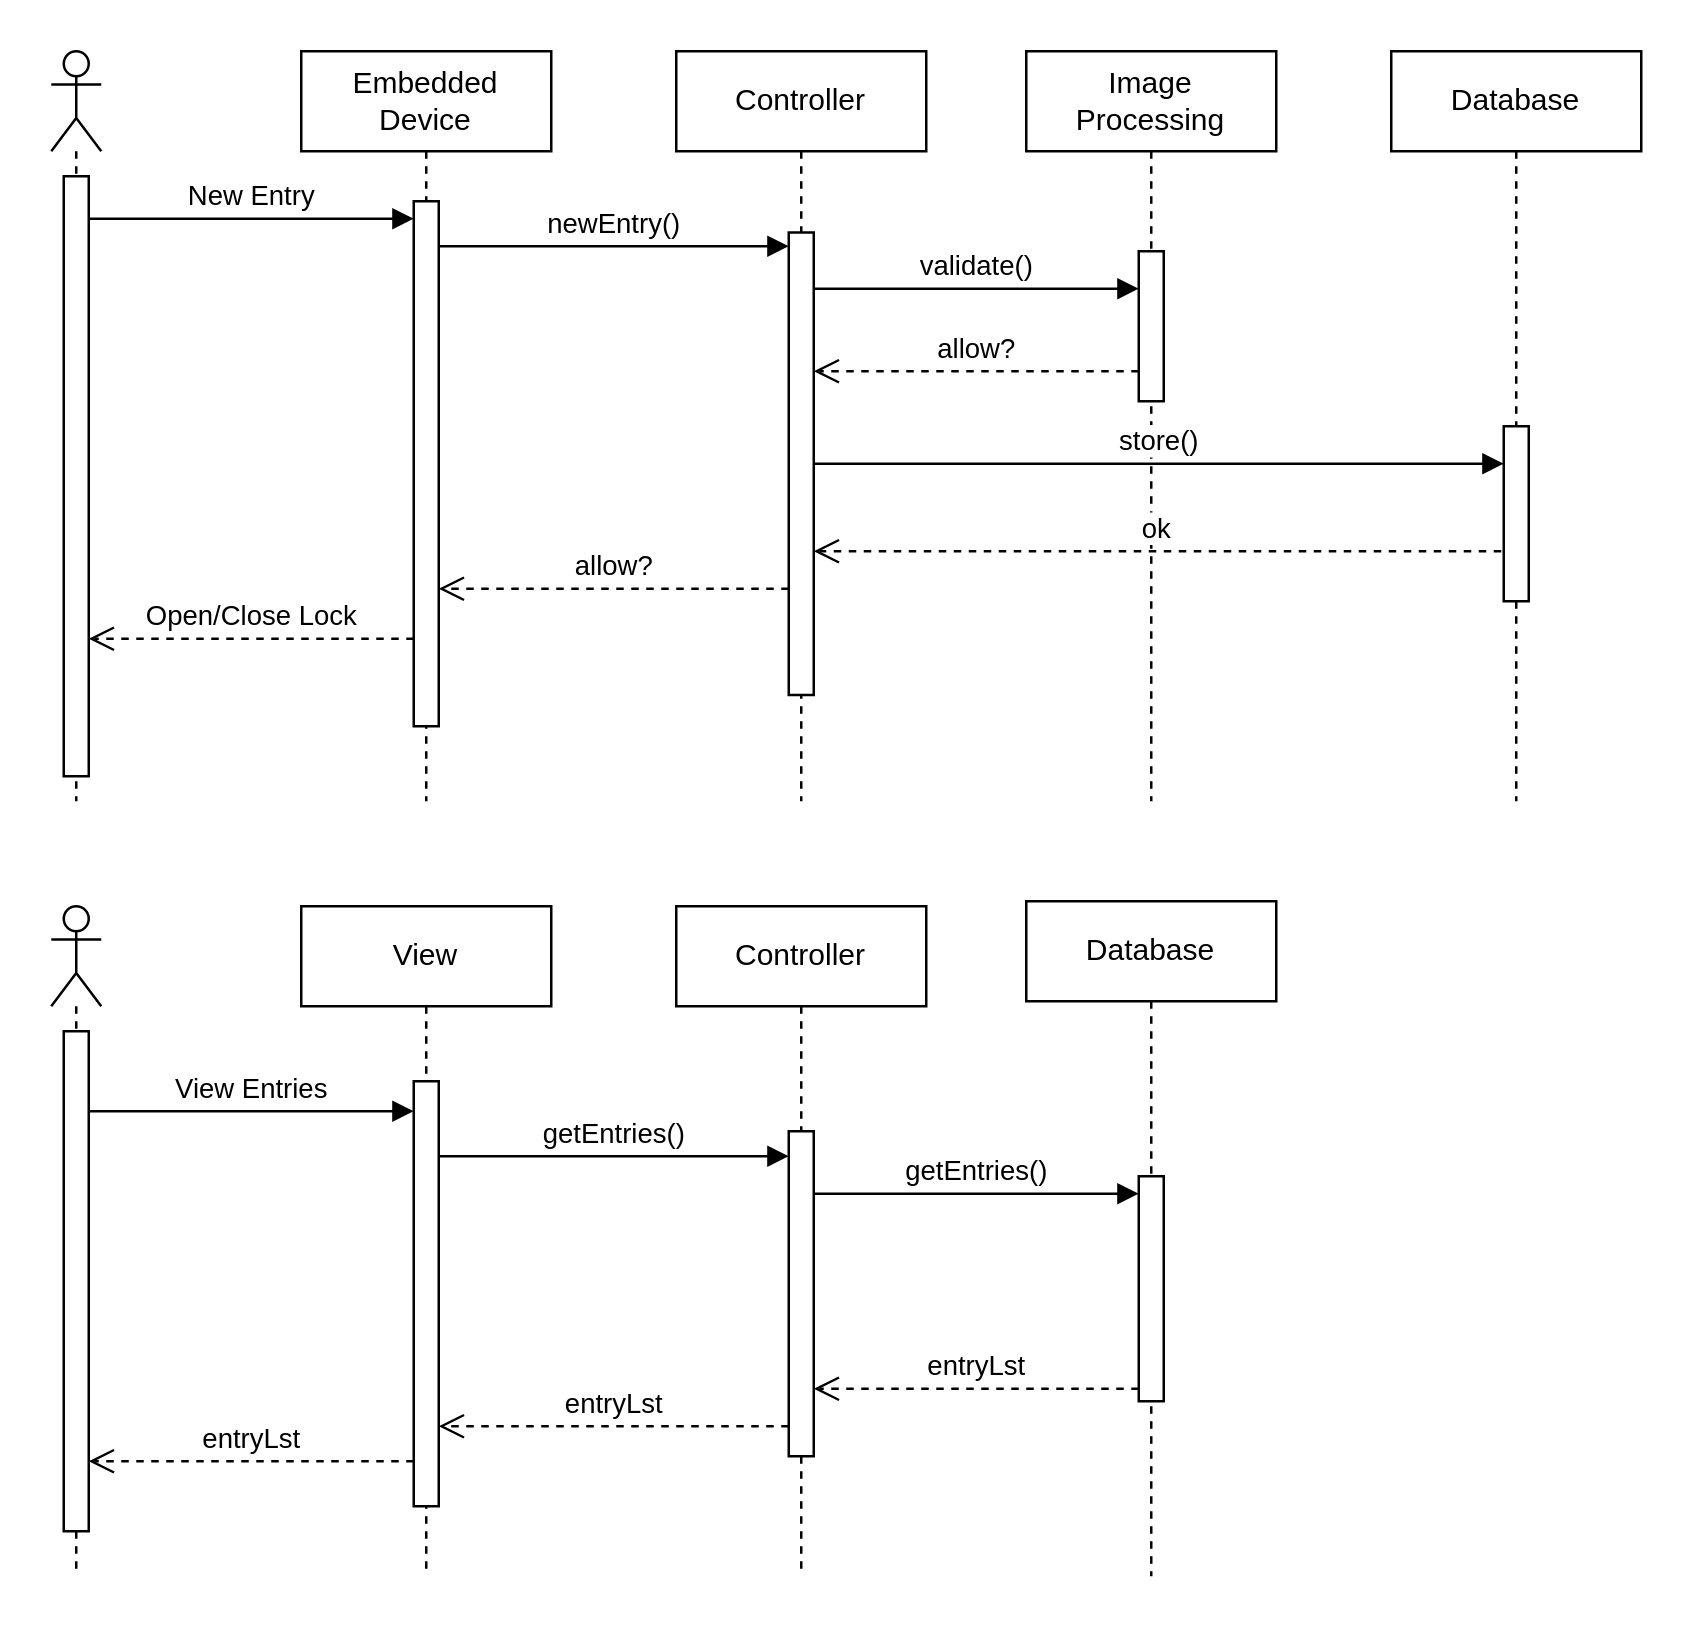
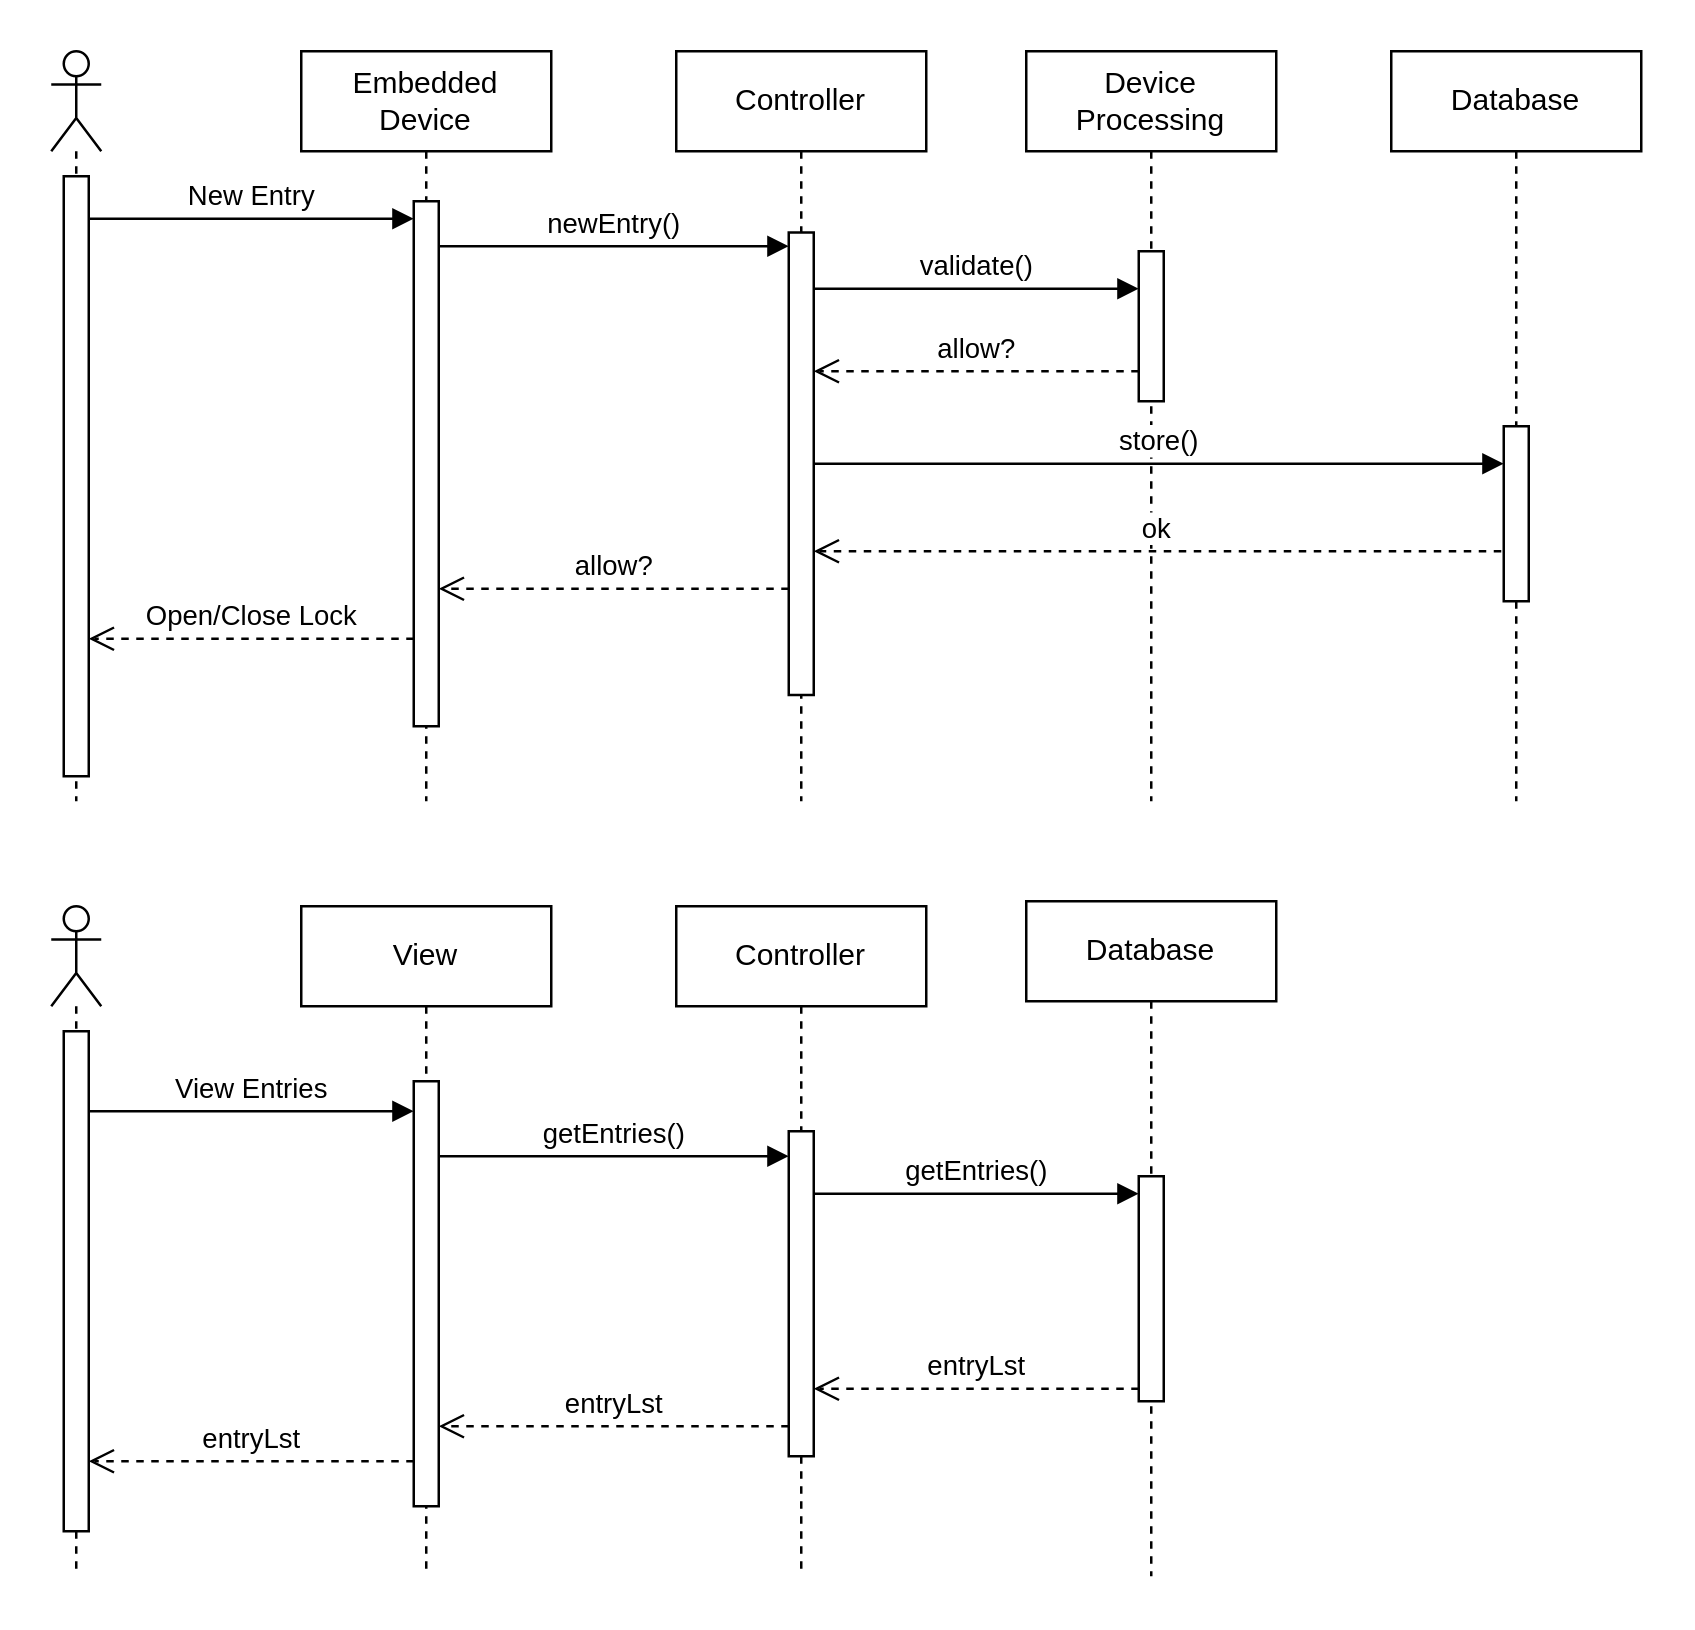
  <mxCell id="0" />
  <mxCell id="1" parent="0" />
  <mxCell id="2" value="Embedded&lt;br&gt;Device" style="shape=umlLifeline;perimeter=lifelinePerimeter;whiteSpace=wrap;html=1;container=1;dropTarget=0;collapsible=0;recursiveResize=0;outlineConnect=0;portConstraint=eastwest;newEdgeStyle={&quot;curved&quot;:0,&quot;rounded&quot;:0};" vertex="1" parent="1"><mxGeometry x="120" y="20" width="100" height="300" as="geometry" /></mxCell>
  <mxCell id="3" value="" style="html=1;points=[[0,0,0,0,5],[0,1,0,0,-5],[1,0,0,0,5],[1,1,0,0,-5]];perimeter=orthogonalPerimeter;outlineConnect=0;targetShapes=umlLifeline;portConstraint=eastwest;newEdgeStyle={&quot;curved&quot;:0,&quot;rounded&quot;:0};" vertex="1" parent="2"><mxGeometry x="45" y="60" width="10" height="210" as="geometry" /></mxCell>
  <mxCell id="4" value="Database" style="shape=umlLifeline;perimeter=lifelinePerimeter;whiteSpace=wrap;html=1;container=1;dropTarget=0;collapsible=0;recursiveResize=0;outlineConnect=0;portConstraint=eastwest;newEdgeStyle={&quot;curved&quot;:0,&quot;rounded&quot;:0};" vertex="1" parent="1"><mxGeometry x="556" y="20" width="100" height="300" as="geometry" /></mxCell>
  <mxCell id="5" value="" style="html=1;points=[[0,0,0,0,5],[0,1,0,0,-5],[1,0,0,0,5],[1,1,0,0,-5]];perimeter=orthogonalPerimeter;outlineConnect=0;targetShapes=umlLifeline;portConstraint=eastwest;newEdgeStyle={&quot;curved&quot;:0,&quot;rounded&quot;:0};" vertex="1" parent="4"><mxGeometry x="45" y="150" width="10" height="70" as="geometry" /></mxCell>
  <mxCell id="6" value="Controller" style="shape=umlLifeline;perimeter=lifelinePerimeter;whiteSpace=wrap;html=1;container=1;dropTarget=0;collapsible=0;recursiveResize=0;outlineConnect=0;portConstraint=eastwest;newEdgeStyle={&quot;curved&quot;:0,&quot;rounded&quot;:0};" vertex="1" parent="1"><mxGeometry x="270" y="20" width="100" height="300" as="geometry" /></mxCell>
  <mxCell id="7" value="" style="html=1;points=[[0,0,0,0,5],[0,1,0,0,-5],[1,0,0,0,5],[1,1,0,0,-5]];perimeter=orthogonalPerimeter;outlineConnect=0;targetShapes=umlLifeline;portConstraint=eastwest;newEdgeStyle={&quot;curved&quot;:0,&quot;rounded&quot;:0};" vertex="1" parent="6"><mxGeometry x="45" y="72.5" width="10" height="185" as="geometry" /></mxCell>
- <mxCell id="8" value="Image&lt;br&gt;Processing" style="shape=umlLifeline;perimeter=lifelinePerimeter;whiteSpace=wrap;html=1;container=1;dropTarget=0;collapsible=0;recursiveResize=0;outlineConnect=0;portConstraint=eastwest;newEdgeStyle={&quot;curved&quot;:0,&quot;rounded&quot;:0};" vertex="1" parent="1"><mxGeometry x="410" y="20" width="100" height="300" as="geometry" /></mxCell>
+ <mxCell id="8" value="Device&lt;br&gt;Processing" style="shape=umlLifeline;perimeter=lifelinePerimeter;whiteSpace=wrap;html=1;container=1;dropTarget=0;collapsible=0;recursiveResize=0;outlineConnect=0;portConstraint=eastwest;newEdgeStyle={&quot;curved&quot;:0,&quot;rounded&quot;:0};" vertex="1" parent="1"><mxGeometry x="410" y="20" width="100" height="300" as="geometry" /></mxCell>
  <mxCell id="9" value="" style="html=1;points=[[0,0,0,0,5],[0,1,0,0,-5],[1,0,0,0,5],[1,1,0,0,-5]];perimeter=orthogonalPerimeter;outlineConnect=0;targetShapes=umlLifeline;portConstraint=eastwest;newEdgeStyle={&quot;curved&quot;:0,&quot;rounded&quot;:0};" vertex="1" parent="8"><mxGeometry x="45" y="80" width="10" height="60" as="geometry" /></mxCell>
  <mxCell id="10" value="newEntry()" style="html=1;verticalAlign=bottom;endArrow=block;curved=0;rounded=0;" edge="1" parent="1"><mxGeometry width="80" relative="1" as="geometry"><mxPoint x="175" y="98" as="sourcePoint" /><mxPoint x="315" y="98" as="targetPoint" /></mxGeometry></mxCell>
  <mxCell id="11" value="validate()" style="html=1;verticalAlign=bottom;endArrow=block;curved=0;rounded=0;" edge="1" parent="1"><mxGeometry width="80" relative="1" as="geometry"><mxPoint x="325" y="115" as="sourcePoint" /><mxPoint x="455" y="115" as="targetPoint" /></mxGeometry></mxCell>
  <mxCell id="12" value="allow?" style="html=1;verticalAlign=bottom;endArrow=open;dashed=1;endSize=8;curved=0;rounded=0;" edge="1" parent="1"><mxGeometry relative="1" as="geometry"><mxPoint x="455" y="148" as="sourcePoint" /><mxPoint x="325" y="148" as="targetPoint" /></mxGeometry></mxCell>
  <mxCell id="13" value="" style="shape=umlLifeline;perimeter=lifelinePerimeter;whiteSpace=wrap;html=1;container=1;dropTarget=0;collapsible=0;recursiveResize=0;outlineConnect=0;portConstraint=eastwest;newEdgeStyle={&quot;curved&quot;:0,&quot;rounded&quot;:0};participant=umlActor;" vertex="1" parent="1"><mxGeometry x="20" y="20" width="20" height="300" as="geometry" /></mxCell>
  <mxCell id="14" value="" style="html=1;points=[[0,0,0,0,5],[0,1,0,0,-5],[1,0,0,0,5],[1,1,0,0,-5]];perimeter=orthogonalPerimeter;outlineConnect=0;targetShapes=umlLifeline;portConstraint=eastwest;newEdgeStyle={&quot;curved&quot;:0,&quot;rounded&quot;:0};" vertex="1" parent="13"><mxGeometry x="5" y="50" width="10" height="240" as="geometry" /></mxCell>
  <mxCell id="15" value="New Entry" style="html=1;verticalAlign=bottom;endArrow=block;curved=0;rounded=0;" edge="1" parent="1" target="3"><mxGeometry width="80" relative="1" as="geometry"><mxPoint x="35" y="87" as="sourcePoint" /><mxPoint x="130" y="87" as="targetPoint" /></mxGeometry></mxCell>
  <mxCell id="16" value="store()" style="html=1;verticalAlign=bottom;endArrow=block;curved=0;rounded=0;" edge="1" parent="1" source="7" target="5"><mxGeometry width="80" relative="1" as="geometry"><mxPoint x="330" y="180" as="sourcePoint" /><mxPoint x="410" y="180" as="targetPoint" /></mxGeometry></mxCell>
  <mxCell id="17" value="ok" style="html=1;verticalAlign=bottom;endArrow=open;dashed=1;endSize=8;curved=0;rounded=0;" edge="1" parent="1" target="7"><mxGeometry relative="1" as="geometry"><mxPoint x="600" y="220" as="sourcePoint" /><mxPoint x="520" y="220" as="targetPoint" /></mxGeometry></mxCell>
  <mxCell id="18" value="allow?" style="html=1;verticalAlign=bottom;endArrow=open;dashed=1;endSize=8;curved=0;rounded=0;" edge="1" parent="1" target="3"><mxGeometry relative="1" as="geometry"><mxPoint x="315" y="235" as="sourcePoint" /><mxPoint x="169.929" y="235" as="targetPoint" /></mxGeometry></mxCell>
  <mxCell id="19" value="Open/Close Lock" style="html=1;verticalAlign=bottom;endArrow=open;dashed=1;endSize=8;curved=0;rounded=0;" edge="1" parent="1"><mxGeometry relative="1" as="geometry"><mxPoint x="165" y="255" as="sourcePoint" /><mxPoint x="35" y="255" as="targetPoint" /></mxGeometry></mxCell>
  <mxCell id="20" value="" style="shape=umlLifeline;perimeter=lifelinePerimeter;whiteSpace=wrap;html=1;container=1;dropTarget=0;collapsible=0;recursiveResize=0;outlineConnect=0;portConstraint=eastwest;newEdgeStyle={&quot;curved&quot;:0,&quot;rounded&quot;:0};participant=umlActor;" vertex="1" parent="1"><mxGeometry x="20" y="362" width="20" height="268" as="geometry" /></mxCell>
  <mxCell id="21" value="" style="html=1;points=[[0,0,0,0,5],[0,1,0,0,-5],[1,0,0,0,5],[1,1,0,0,-5]];perimeter=orthogonalPerimeter;outlineConnect=0;targetShapes=umlLifeline;portConstraint=eastwest;newEdgeStyle={&quot;curved&quot;:0,&quot;rounded&quot;:0};" vertex="1" parent="20"><mxGeometry x="5" y="50" width="10" height="200" as="geometry" /></mxCell>
  <mxCell id="22" value="View" style="shape=umlLifeline;perimeter=lifelinePerimeter;whiteSpace=wrap;html=1;container=1;dropTarget=0;collapsible=0;recursiveResize=0;outlineConnect=0;portConstraint=eastwest;newEdgeStyle={&quot;curved&quot;:0,&quot;rounded&quot;:0};" vertex="1" parent="1"><mxGeometry x="120" y="362" width="100" height="268" as="geometry" /></mxCell>
  <mxCell id="23" value="" style="html=1;points=[[0,0,0,0,5],[0,1,0,0,-5],[1,0,0,0,5],[1,1,0,0,-5]];perimeter=orthogonalPerimeter;outlineConnect=0;targetShapes=umlLifeline;portConstraint=eastwest;newEdgeStyle={&quot;curved&quot;:0,&quot;rounded&quot;:0};" vertex="1" parent="22"><mxGeometry x="45" y="70" width="10" height="170" as="geometry" /></mxCell>
  <mxCell id="24" value="Controller" style="shape=umlLifeline;perimeter=lifelinePerimeter;whiteSpace=wrap;html=1;container=1;dropTarget=0;collapsible=0;recursiveResize=0;outlineConnect=0;portConstraint=eastwest;newEdgeStyle={&quot;curved&quot;:0,&quot;rounded&quot;:0};" vertex="1" parent="1"><mxGeometry x="270" y="362" width="100" height="268" as="geometry" /></mxCell>
  <mxCell id="25" value="" style="html=1;points=[[0,0,0,0,5],[0,1,0,0,-5],[1,0,0,0,5],[1,1,0,0,-5]];perimeter=orthogonalPerimeter;outlineConnect=0;targetShapes=umlLifeline;portConstraint=eastwest;newEdgeStyle={&quot;curved&quot;:0,&quot;rounded&quot;:0};" vertex="1" parent="24"><mxGeometry x="45" y="90" width="10" height="130" as="geometry" /></mxCell>
  <mxCell id="26" value="Database" style="shape=umlLifeline;perimeter=lifelinePerimeter;whiteSpace=wrap;html=1;container=1;dropTarget=0;collapsible=0;recursiveResize=0;outlineConnect=0;portConstraint=eastwest;newEdgeStyle={&quot;curved&quot;:0,&quot;rounded&quot;:0};" vertex="1" parent="1"><mxGeometry x="410" y="360" width="100" height="270" as="geometry" /></mxCell>
  <mxCell id="27" value="" style="html=1;points=[[0,0,0,0,5],[0,1,0,0,-5],[1,0,0,0,5],[1,1,0,0,-5]];perimeter=orthogonalPerimeter;outlineConnect=0;targetShapes=umlLifeline;portConstraint=eastwest;newEdgeStyle={&quot;curved&quot;:0,&quot;rounded&quot;:0};" vertex="1" parent="26"><mxGeometry x="45" y="110" width="10" height="90" as="geometry" /></mxCell>
  <mxCell id="28" value="View Entries" style="html=1;verticalAlign=bottom;endArrow=block;curved=0;rounded=0;" edge="1" parent="1"><mxGeometry width="80" relative="1" as="geometry"><mxPoint x="35" y="444" as="sourcePoint" /><mxPoint x="165" y="444" as="targetPoint" /></mxGeometry></mxCell>
  <mxCell id="29" value="getEntries()" style="html=1;verticalAlign=bottom;endArrow=block;curved=0;rounded=0;" edge="1" parent="1"><mxGeometry width="80" relative="1" as="geometry"><mxPoint x="175" y="462" as="sourcePoint" /><mxPoint x="315" y="462" as="targetPoint" /></mxGeometry></mxCell>
  <mxCell id="30" value="getEntries()" style="html=1;verticalAlign=bottom;endArrow=block;curved=0;rounded=0;" edge="1" parent="1"><mxGeometry width="80" relative="1" as="geometry"><mxPoint x="325" y="477" as="sourcePoint" /><mxPoint x="455" y="477" as="targetPoint" /></mxGeometry></mxCell>
  <mxCell id="31" value="entryLst" style="html=1;verticalAlign=bottom;endArrow=open;dashed=1;endSize=8;curved=0;rounded=0;" edge="1" parent="1"><mxGeometry relative="1" as="geometry"><mxPoint x="455" y="555" as="sourcePoint" /><mxPoint x="325" y="555" as="targetPoint" /></mxGeometry></mxCell>
  <mxCell id="32" value="entryLst" style="html=1;verticalAlign=bottom;endArrow=open;dashed=1;endSize=8;curved=0;rounded=0;" edge="1" parent="1"><mxGeometry relative="1" as="geometry"><mxPoint x="165" y="584" as="sourcePoint" /><mxPoint x="35" y="584" as="targetPoint" /></mxGeometry></mxCell>
  <mxCell id="33" value="entryLst" style="html=1;verticalAlign=bottom;endArrow=open;dashed=1;endSize=8;curved=0;rounded=0;" edge="1" parent="1"><mxGeometry relative="1" as="geometry"><mxPoint x="315" y="570" as="sourcePoint" /><mxPoint x="175" y="570" as="targetPoint" /></mxGeometry></mxCell>
